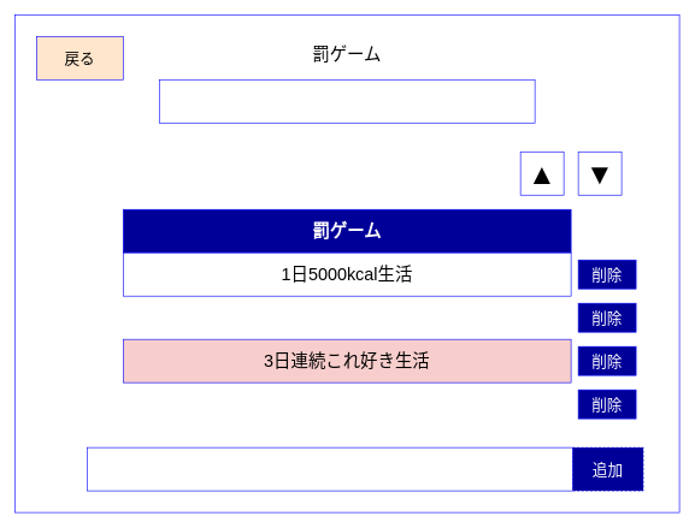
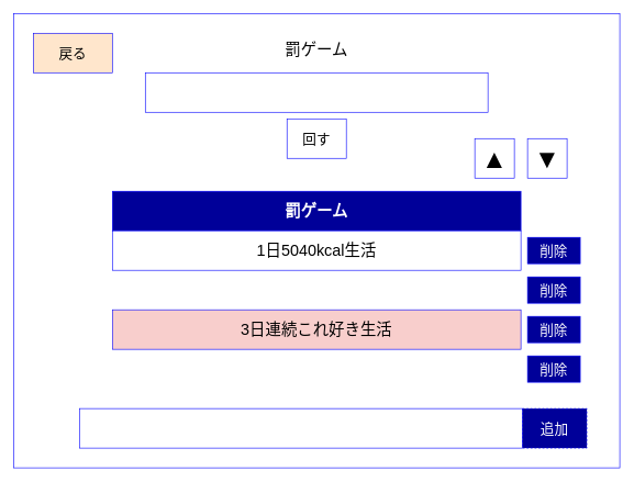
  <mxCell id="0" />
  <mxCell id="1" parent="0" />
  <mxCell id="2" value="" style="whiteSpace=wrap;html=1;fillColor=#FFFFFF;strokeColor=#0000FF;" vertex="1" parent="1"><mxGeometry x="20" y="20" width="920" height="690" as="geometry" /></mxCell>
  <mxCell id="3" value="戻る" style="whiteSpace=wrap;html=1;fillColor=#ffe6cc;strokeColor=#0000FF;fontColor=#000000;fontSize=21;" vertex="1" parent="1"><mxGeometry x="50" y="50" width="120" height="60" as="geometry" /></mxCell>
  <mxCell id="4" value="罰ゲーム" style="text;strokeColor=none;align=center;fillColor=none;html=1;verticalAlign=middle;whiteSpace=wrap;rounded=0;fontSize=24;fontColor=#000000;" vertex="1" parent="1"><mxGeometry x="400" y="40" width="160" height="70" as="geometry" /></mxCell>
  <mxCell id="5" value="" style="whiteSpace=wrap;html=1;strokeColor=#0000FF;fontSize=24;fontColor=#000000;fillColor=#FFFFFF;" vertex="1" parent="1"><mxGeometry x="220" y="110" width="520" height="60" as="geometry" /></mxCell>
+ <mxCell id="6" value="回す" style="whiteSpace=wrap;html=1;fillColor=#FFFFFF;strokeColor=#0000FF;fontColor=#000000;fontSize=21;" vertex="1" parent="1"><mxGeometry x="435" y="180" width="90" height="60" as="geometry" /></mxCell>
  <mxCell id="7" value="" style="group" vertex="1" connectable="0" parent="1"><mxGeometry x="170" y="290" width="620" height="300" as="geometry" /></mxCell>
  <mxCell id="8" value="罰ゲーム" style="whiteSpace=wrap;html=1;strokeColor=#0000FF;fontSize=24;fontColor=#FFFFFF;fillColor=#000099;fontStyle=1" vertex="1" parent="7"><mxGeometry width="620" height="60" as="geometry" /></mxCell>
- <mxCell id="9" value="1日5000kcal生活" style="whiteSpace=wrap;html=1;strokeColor=#0000FF;fontSize=24;fontColor=#000000;fillColor=#FFFFFF;" vertex="1" parent="7"><mxGeometry y="60" width="620" height="60" as="geometry" /></mxCell>
+ <mxCell id="9" value="1日5040kcal生活" style="whiteSpace=wrap;html=1;strokeColor=#0000FF;fontSize=24;fontColor=#000000;fillColor=#FFFFFF;" vertex="1" parent="7"><mxGeometry y="60" width="620" height="60" as="geometry" /></mxCell>
  <mxCell id="10" value="3日連続これ好き生活" style="whiteSpace=wrap;html=1;strokeColor=#0000FF;fontSize=24;fontColor=#000000;fillColor=#f8cecc;" vertex="1" parent="7"><mxGeometry y="180" width="620" height="60" as="geometry" /></mxCell>
  <mxCell id="11" value="" style="group" vertex="1" connectable="0" parent="1"><mxGeometry x="720" y="210" width="140" height="60" as="geometry" /></mxCell>
  <mxCell id="12" value="▲" style="whiteSpace=wrap;html=1;fillColor=#FFFFFF;strokeColor=#0000FF;fontColor=#000000;fontSize=40;" vertex="1" parent="11"><mxGeometry width="60" height="60" as="geometry" /></mxCell>
  <mxCell id="13" value="▼" style="whiteSpace=wrap;html=1;fillColor=#FFFFFF;strokeColor=#0000FF;fontColor=#000000;fontSize=40;" vertex="1" parent="11"><mxGeometry x="80" width="60" height="60" as="geometry" /></mxCell>
  <mxCell id="14" value="削除" style="whiteSpace=wrap;html=1;fillColor=#000099;strokeColor=#0000FF;fontColor=#FFFFFF;fontSize=21;" vertex="1" parent="1"><mxGeometry x="800" y="360" width="80" height="40" as="geometry" /></mxCell>
  <mxCell id="15" value="削除" style="whiteSpace=wrap;html=1;fillColor=#000099;strokeColor=#0000FF;fontColor=#FFFFFF;fontSize=21;" vertex="1" parent="1"><mxGeometry x="800" y="420" width="80" height="40" as="geometry" /></mxCell>
  <mxCell id="16" value="削除" style="whiteSpace=wrap;html=1;fillColor=#000099;strokeColor=#0000FF;fontColor=#FFFFFF;fontSize=21;" vertex="1" parent="1"><mxGeometry x="800" y="480" width="80" height="40" as="geometry" /></mxCell>
  <mxCell id="17" value="削除" style="whiteSpace=wrap;html=1;fillColor=#000099;strokeColor=#0000FF;fontColor=#FFFFFF;fontSize=21;" vertex="1" parent="1"><mxGeometry x="800" y="540" width="80" height="40" as="geometry" /></mxCell>
  <mxCell id="18" value="" style="group" vertex="1" connectable="0" parent="1"><mxGeometry x="120" y="620" width="770" height="60" as="geometry" /></mxCell>
  <mxCell id="19" value="" style="whiteSpace=wrap;html=1;strokeColor=#0000FF;fontSize=24;fontColor=#000000;fillColor=#FFFFFF;" vertex="1" parent="18"><mxGeometry width="672.394" height="60" as="geometry" /></mxCell>
  <mxCell id="20" value="追加" style="whiteSpace=wrap;html=1;fillColor=#000099;strokeColor=#0000FF;fontColor=#FFFFFF;fontSize=21;dashed=1;" vertex="1" parent="18"><mxGeometry x="672.394" width="97.606" height="60" as="geometry" /></mxCell>
